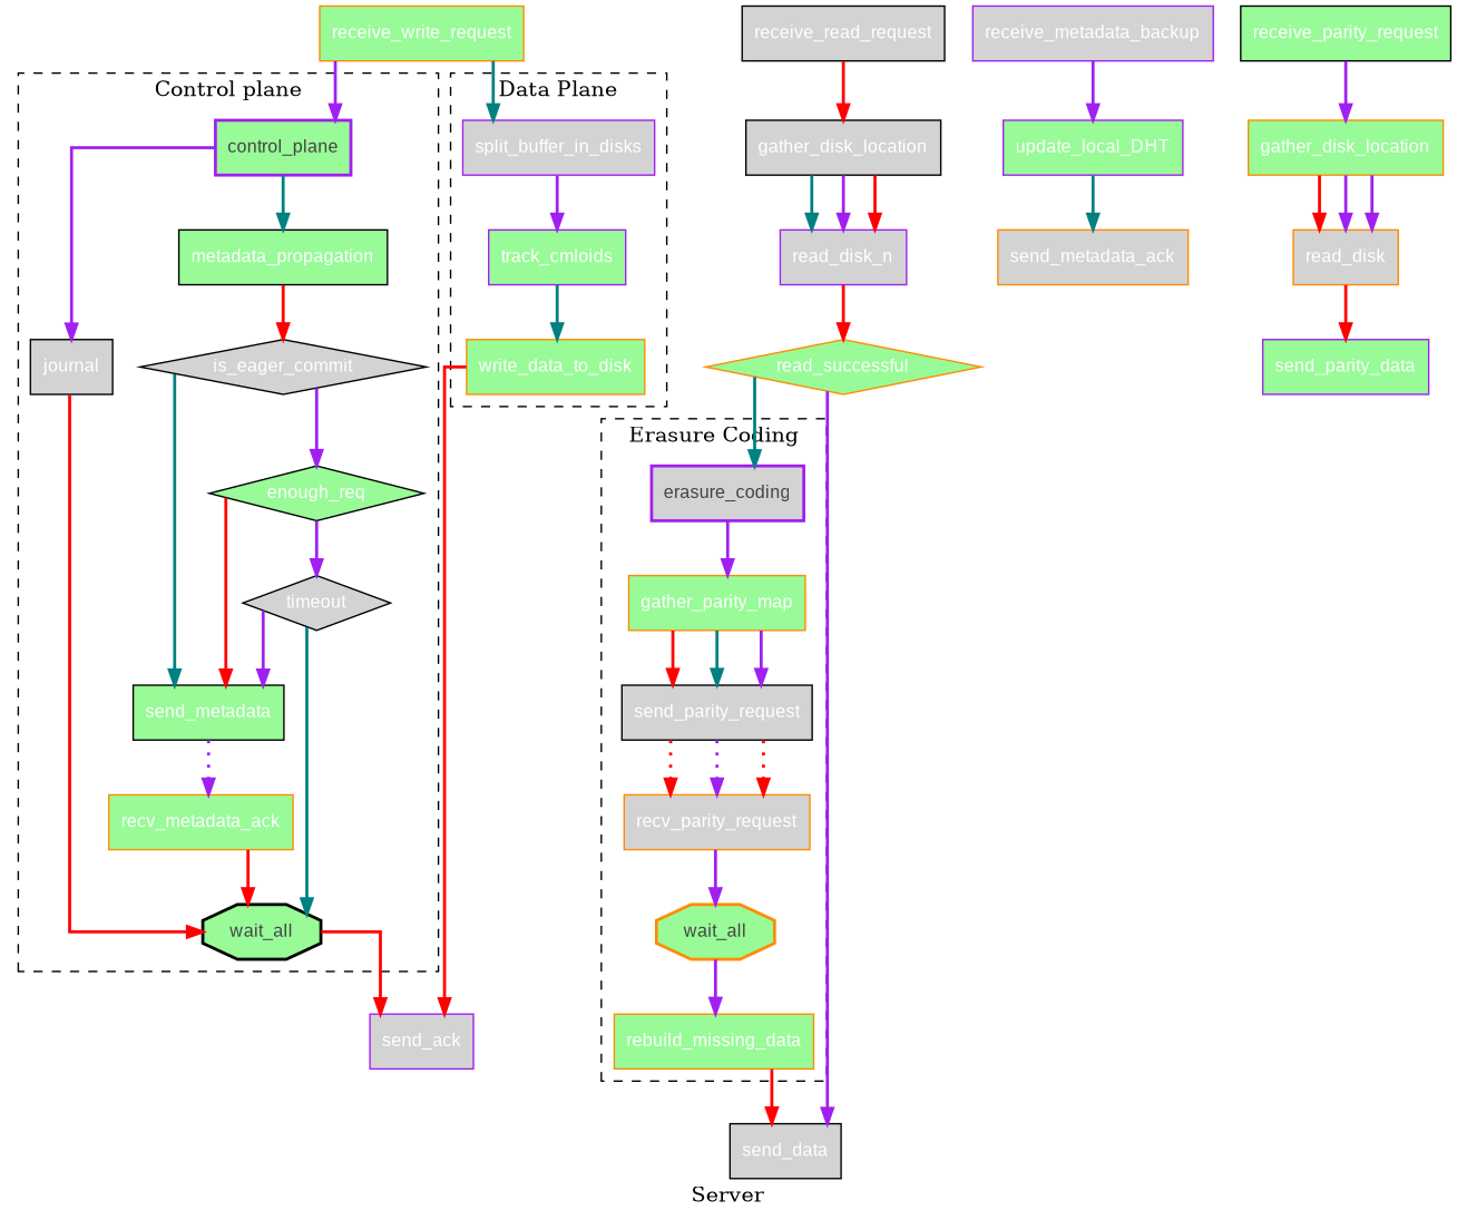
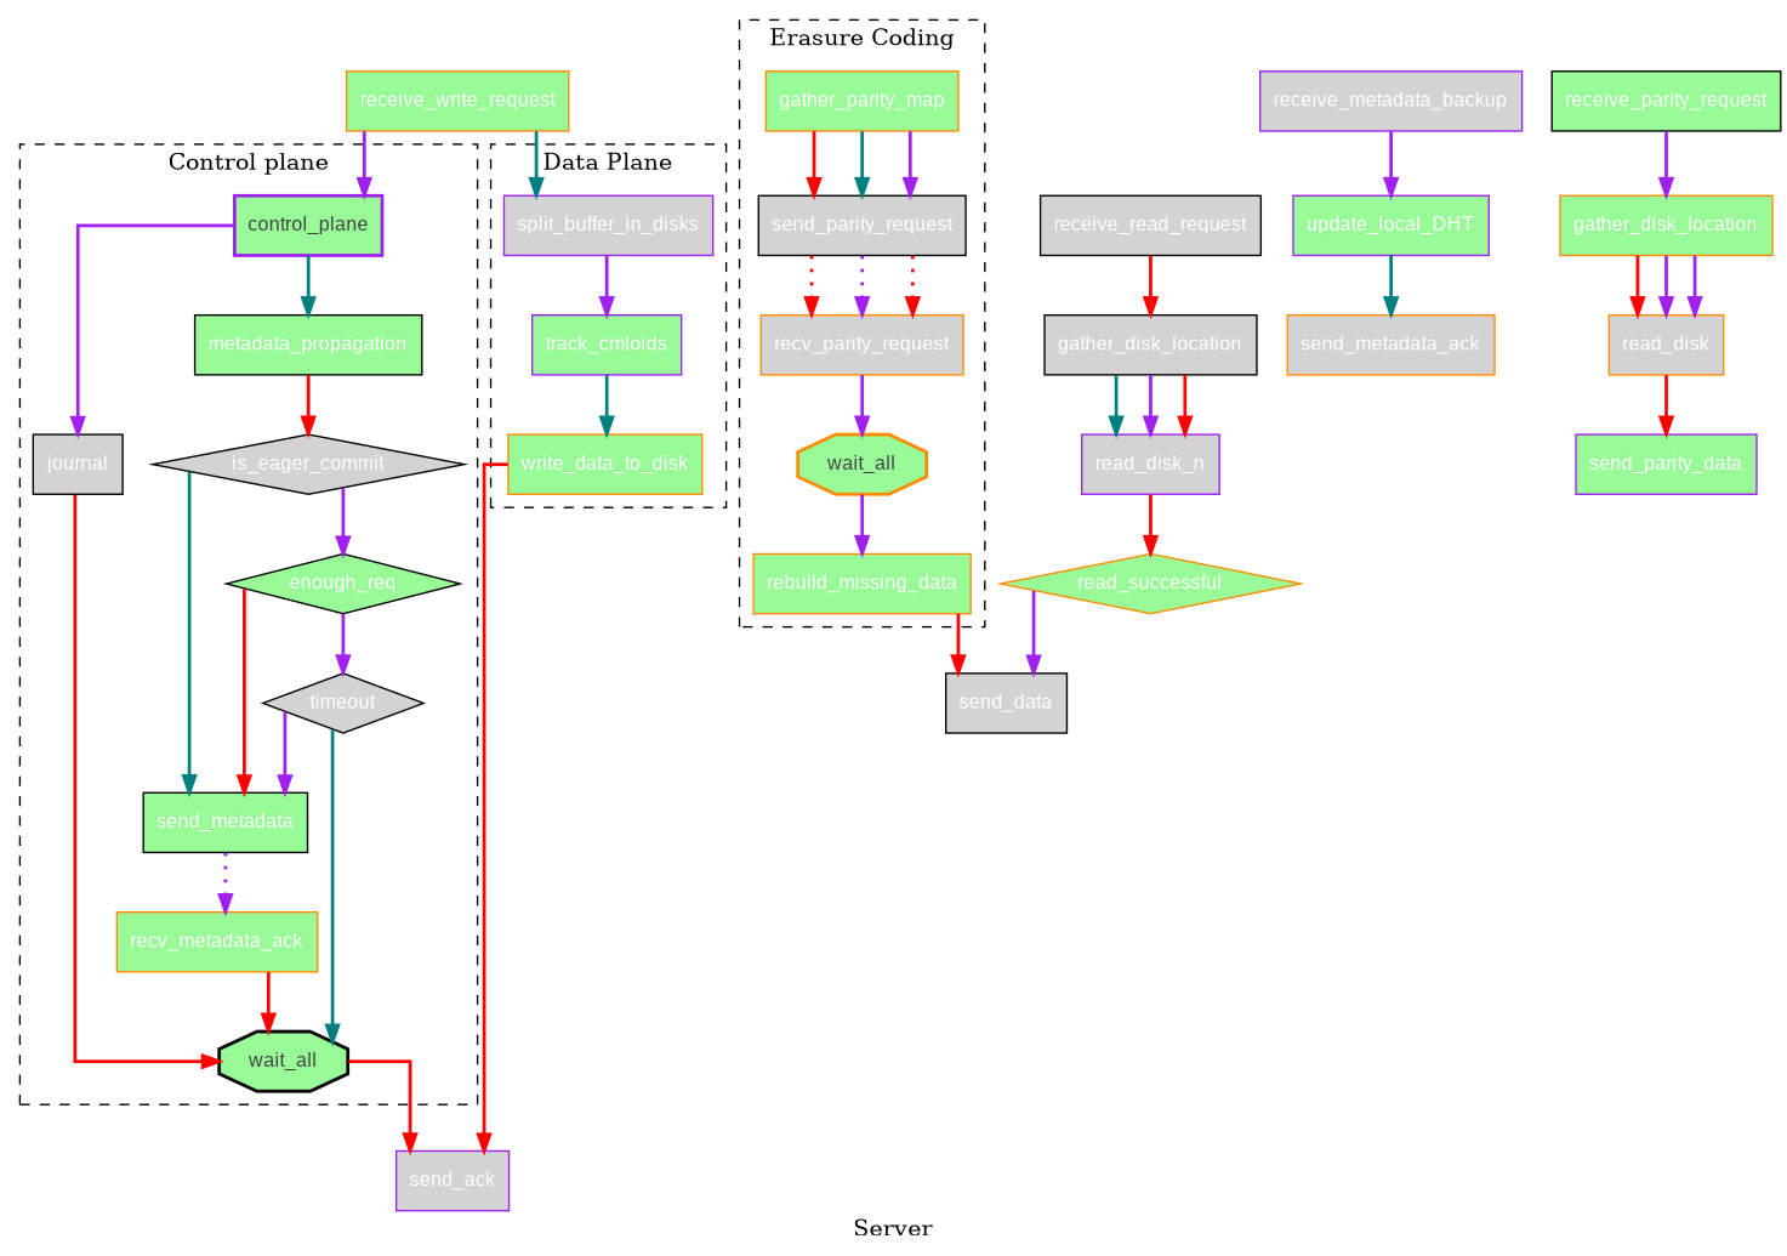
  digraph {
    label=Server
    splines=ortho
    style=dashed
    node [color=black fontcolor=white fontname="Liberation Sans" fontsize=12.0 shape=box style=filled fillcolor=palegreen]
    edge [color=purple fontname="Liberation Sans" fontsize=10.0 penwidth=2.0]
    control_plane [color=purple fontcolor="#424242" penwidth=2 style="solid,filled"]
    journal [fillcolor=lightgrey]
    metadata_propagation
    n4 [fontcolor="#424242" label=wait_all penwidth=2 shape=octagon style="solid,filled"]
    is_eager_commit [shape=diamond fillcolor=lightgrey]
    enough_req [shape=diamond]
    send_metadata
    timeout [shape=diamond fillcolor=lightgrey]
    recv_metadata_ack [color=darkorange]
    split_buffer_in_disks [color=purple fillcolor=lightgrey]
    track_cmloids [color=purple]
    write_data_to_disk [color=darkorange]
-   erasure_coding [color=purple fontcolor="#424242" penwidth=2 style="solid,filled" fillcolor=lightgrey]
    gather_parity_map [color=darkorange]
    n15 [color=darkorange fontcolor="#424242" label=wait_all penwidth=2 shape=octagon style="solid,filled"]
    rebuild_missing_data [color=darkorange]
    send_parity_request [fillcolor=lightgrey]
    recv_parity_request [color=darkorange fillcolor=lightgrey]
    receive_write_request [color=darkorange]
    send_ack [color=purple fillcolor=lightgrey]
    receive_metadata_backup [color=purple fillcolor=lightgrey]
    update_local_DHT [color=purple]
    send_metadata_ack [color=darkorange fillcolor=lightgrey]
    receive_read_request [fillcolor=lightgrey]
    gather_disk_location [fillcolor=lightgrey]
    read_disk_n [color=purple fillcolor=lightgrey]
    read_successful [color=darkorange shape=diamond]
    send_data [fillcolor=lightgrey]
    n29 [color=darkorange label=gather_disk_location]
    n30 [color=darkorange label=read_disk fillcolor=lightgrey]
    send_parity_data [color=purple]
    receive_parity_request
    subgraph cluster_1 {
      label="Control plane"
      control_plane
      journal
      metadata_propagation
      n4
      is_eager_commit
      enough_req
      send_metadata
      timeout
      recv_metadata_ack
    }
    subgraph cluster_2 {
      label="Data Plane"
      split_buffer_in_disks
      track_cmloids
      write_data_to_disk
    }
    subgraph cluster_3 {
      label="Erasure Coding"
-     erasure_coding
      gather_parity_map
      n15
      rebuild_missing_data
      send_parity_request
      recv_parity_request
    }
    control_plane -> journal
    control_plane -> metadata_propagation [color=teal]
    journal -> n4 [color=red]
    metadata_propagation -> is_eager_commit [color=red]
    n4 -> send_ack [color=red]
    is_eager_commit -> enough_req
    is_eager_commit -> send_metadata [color=teal]
    enough_req -> send_metadata [color=red]
    enough_req -> timeout
    send_metadata -> recv_metadata_ack [style=dotted]
    timeout -> n4 [color=teal]
    timeout -> send_metadata
    recv_metadata_ack -> n4 [color=red]
    split_buffer_in_disks -> track_cmloids
    track_cmloids -> write_data_to_disk [color=teal]
    write_data_to_disk -> send_ack [color=red]
-   erasure_coding -> gather_parity_map
    gather_parity_map -> send_parity_request [color=red]
    gather_parity_map -> send_parity_request [color=teal]
    gather_parity_map -> send_parity_request
    n15 -> rebuild_missing_data
    rebuild_missing_data -> send_data [color=red]
    send_parity_request -> recv_parity_request [color=red style=dotted]
    send_parity_request -> recv_parity_request [style=dotted]
    send_parity_request -> recv_parity_request [color=red style=dotted]
    recv_parity_request -> n15
    receive_write_request -> control_plane
    receive_write_request -> split_buffer_in_disks [color=teal]
    receive_metadata_backup -> update_local_DHT
    update_local_DHT -> send_metadata_ack [color=teal]
    receive_read_request -> gather_disk_location [color=red]
    gather_disk_location -> read_disk_n [color=teal]
    gather_disk_location -> read_disk_n
    gather_disk_location -> read_disk_n [color=red]
    read_disk_n -> read_successful [color=red]
-   read_successful -> erasure_coding [color=teal]
    read_successful -> send_data
    n29 -> n30 [color=red]
    n29 -> n30
    n29 -> n30
    n30 -> send_parity_data [color=red]
    receive_parity_request -> n29
  }
